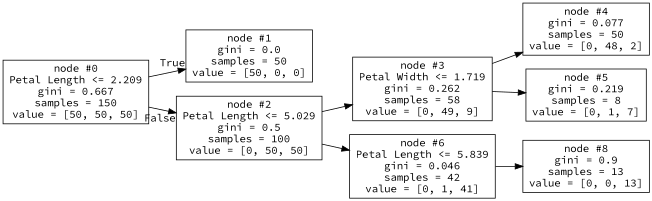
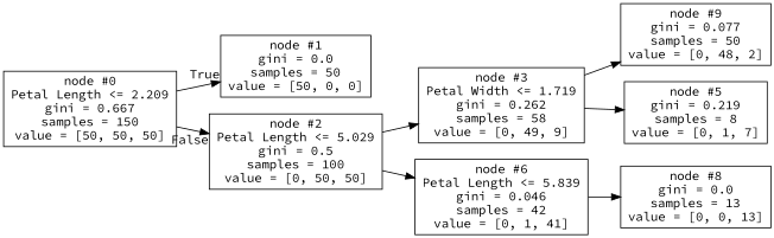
  digraph {
    fontname="Source Code Pro"
    rankdir=LR
    node [fontname="Source Code Pro" shape=box]
    edge [fontname="Source Code Pro"]
    n1 [label="node #0\nPetal Length <= 2.209\ngini = 0.667\nsamples = 150\nvalue = [50, 50, 50]"]
    n2 [label="node #1\ngini = 0.0\nsamples = 50\nvalue = [50, 0, 0]"]
    n3 [label="node #2\nPetal Length <= 5.029\ngini = 0.5\nsamples = 100\nvalue = [0, 50, 50]"]
    n4 [label="node #3\nPetal Width <= 1.719\ngini = 0.262\nsamples = 58\nvalue = [0, 49, 9]"]
    n5 [label="node #6\nPetal Length <= 5.839\ngini = 0.046\nsamples = 42\nvalue = [0, 1, 41]"]
-   n6 [label="node #4\ngini = 0.077\nsamples = 50\nvalue = [0, 48, 2]"]
+   n6 [label="node #9\ngini = 0.077\nsamples = 50\nvalue = [0, 48, 2]"]
    n7 [label="node #5\ngini = 0.219\nsamples = 8\nvalue = [0, 1, 7]"]
-   n8 [label="node #8\ngini = 0.9\nsamples = 13\nvalue = [0, 0, 13]"]
+   n8 [label="node #8\ngini = 0.0\nsamples = 13\nvalue = [0, 0, 13]"]
    n1 -> n2 [headlabel=True labelangle=45 labeldistance=2.5]
    n1 -> n3 [headlabel=False labelangle=-45 labeldistance=2.5]
    n3 -> n4
    n3 -> n5
    n4 -> n6
    n4 -> n7
    n5 -> n8
  }
